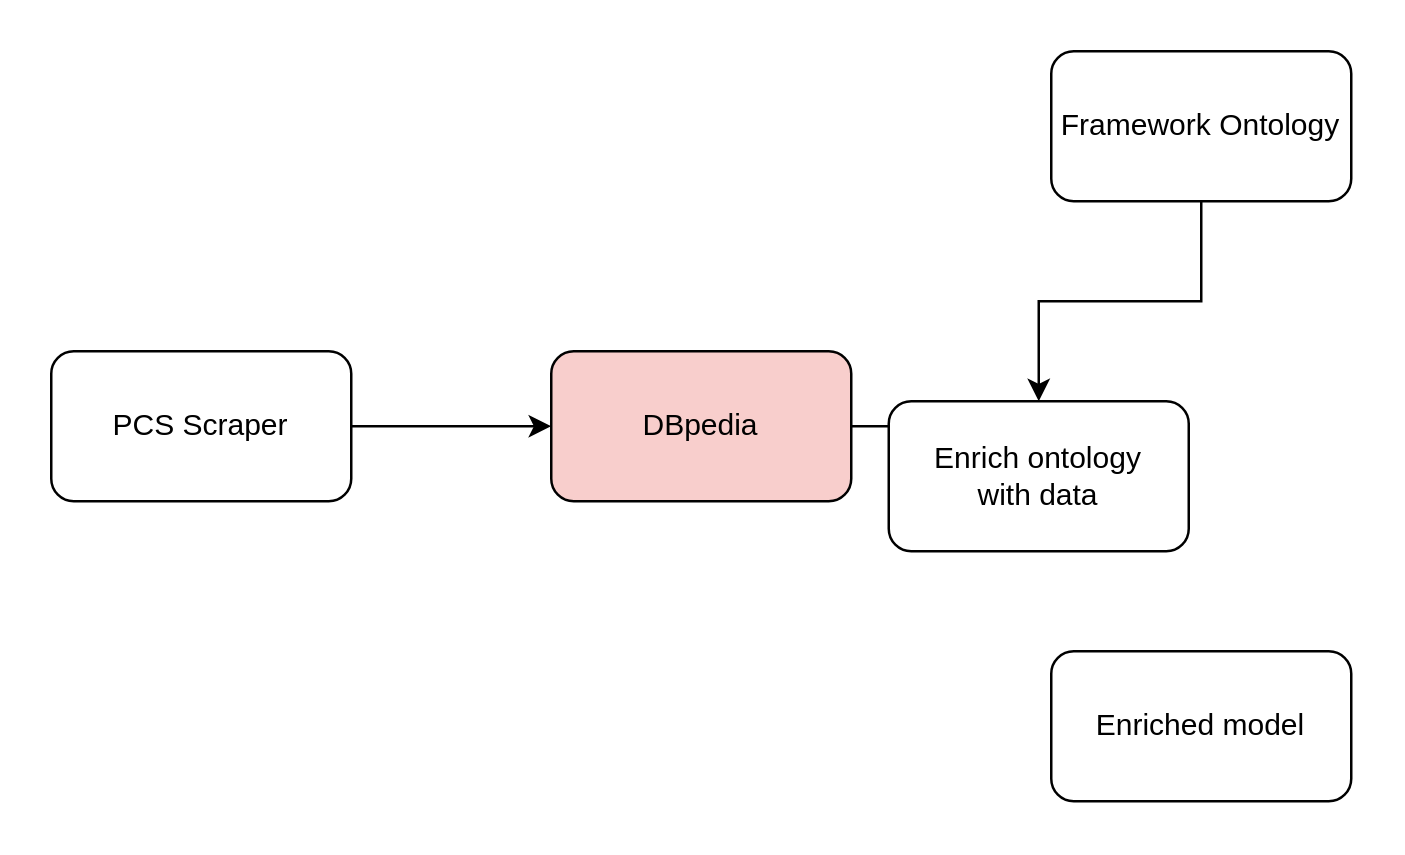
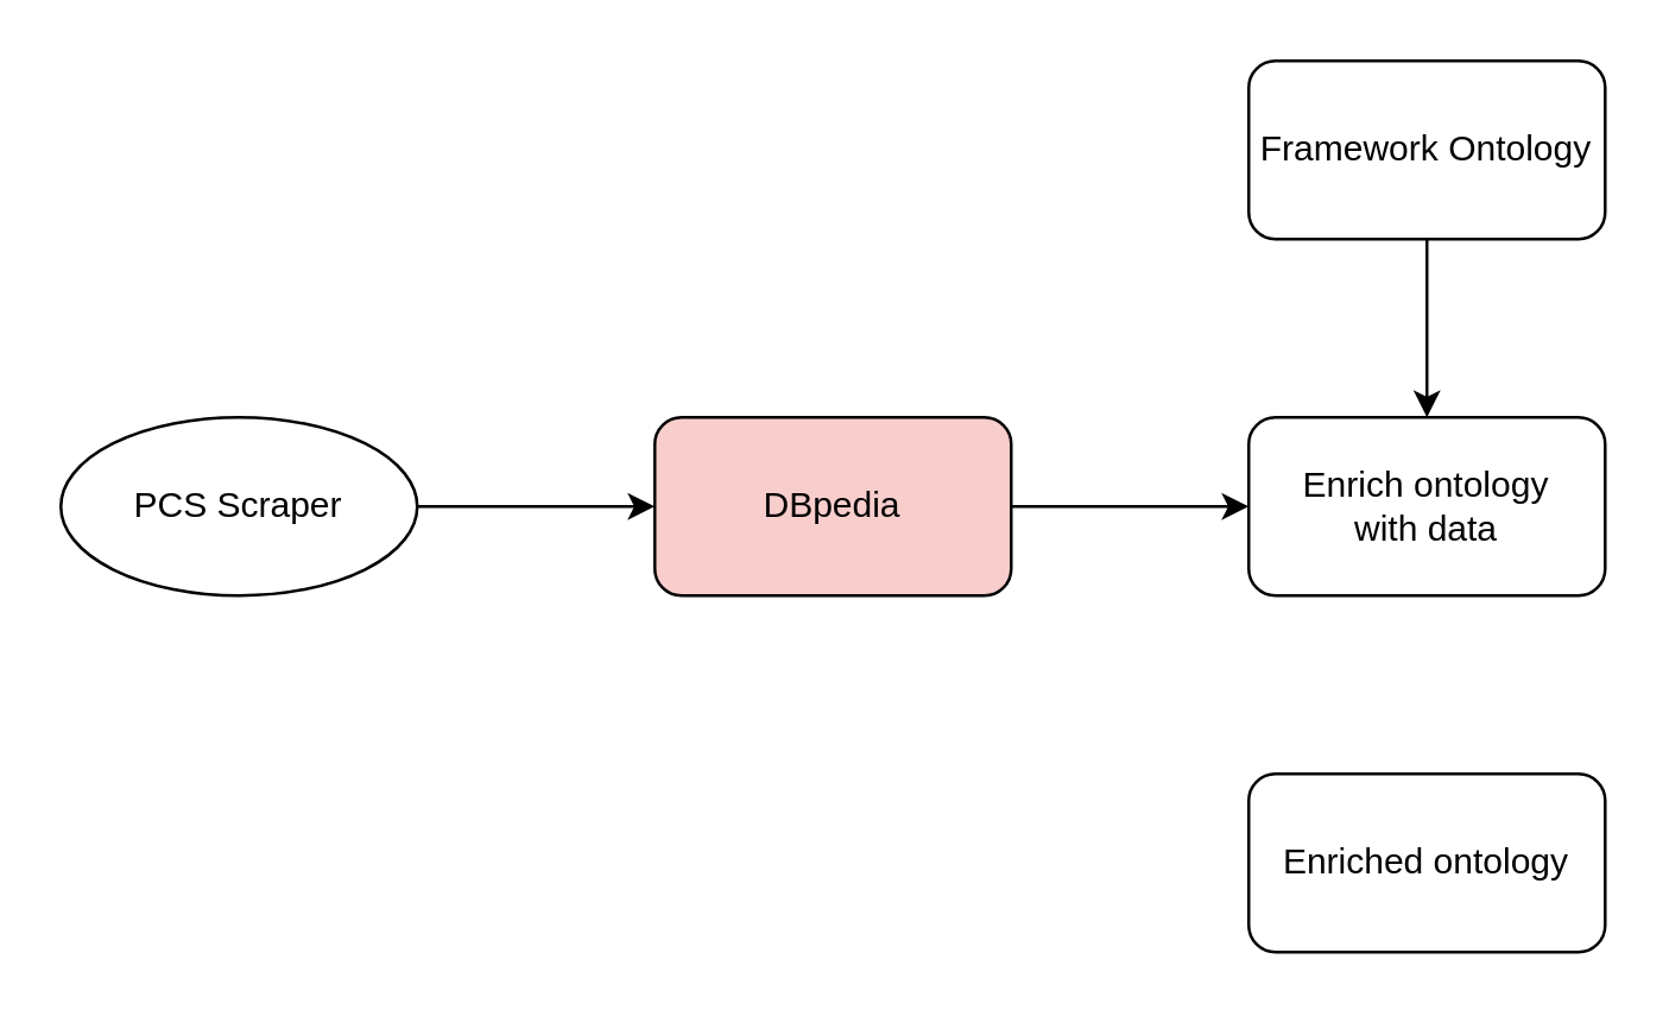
  <mxCell id="0" />
  <mxCell id="1" parent="0" />
  <mxCell id="2" value="" style="edgeStyle=orthogonalEdgeStyle;rounded=0;orthogonalLoop=1;jettySize=auto;html=1;" edge="1" parent="1" source="3" target="5"><mxGeometry relative="1" as="geometry" /></mxCell>
- <mxCell id="3" value="PCS Scraper" style="rounded=1;whiteSpace=wrap;html=1;" vertex="1" parent="1"><mxGeometry x="20" y="140" width="120" height="60" as="geometry" /></mxCell>
+ <mxCell id="3" value="PCS Scraper" style="ellipse;whiteSpace=wrap;html=1;" vertex="1" parent="1"><mxGeometry x="20" y="140" width="120" height="60" as="geometry" /></mxCell>
  <mxCell id="4" value="" style="edgeStyle=orthogonalEdgeStyle;rounded=0;orthogonalLoop=1;jettySize=auto;html=1;" edge="1" parent="1" source="5" target="8"><mxGeometry relative="1" as="geometry" /></mxCell>
  <mxCell id="5" value="DBpedia" style="rounded=1;whiteSpace=wrap;html=1;fillColor=#f8cecc;" vertex="1" parent="1"><mxGeometry x="220" y="140" width="120" height="60" as="geometry" /></mxCell>
  <mxCell id="6" value="" style="edgeStyle=orthogonalEdgeStyle;rounded=0;orthogonalLoop=1;jettySize=auto;html=1;" edge="1" parent="1" source="7" target="8"><mxGeometry relative="1" as="geometry" /></mxCell>
  <mxCell id="7" value="Framework Ontology" style="rounded=1;whiteSpace=wrap;html=1;" vertex="1" parent="1"><mxGeometry x="420" y="20" width="120" height="60" as="geometry" /></mxCell>
- <mxCell id="8" value="Enrich ontology &lt;br&gt;with data" style="rounded=1;whiteSpace=wrap;html=1;" vertex="1" parent="1"><mxGeometry x="355" y="160" width="120" height="60" as="geometry" /></mxCell>
- <mxCell id="9" value="Enriched model" style="rounded=1;whiteSpace=wrap;html=1;" vertex="1" parent="1"><mxGeometry x="420" y="260" width="120" height="60" as="geometry" /></mxCell>
+ <mxCell id="8" value="Enrich ontology &lt;br&gt;with data" style="rounded=1;whiteSpace=wrap;html=1;" vertex="1" parent="1"><mxGeometry x="420" y="140" width="120" height="60" as="geometry" /></mxCell>
+ <mxCell id="9" value="Enriched ontology" style="rounded=1;whiteSpace=wrap;html=1;" vertex="1" parent="1"><mxGeometry x="420" y="260" width="120" height="60" as="geometry" /></mxCell>
